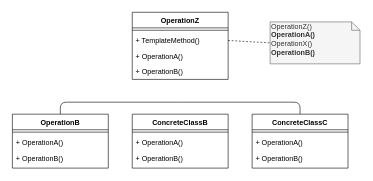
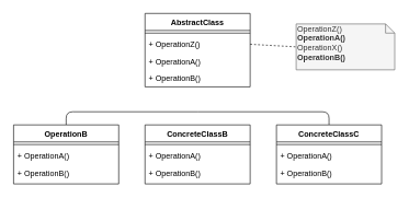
  <mxCell id="0" />
  <mxCell id="1" parent="0" />
  <mxCell id="2" value="" style="endArrow=none;html=1;exitX=0.5;exitY=0;exitDx=0;exitDy=0;" edge="1" parent="1" source="10"><mxGeometry width="50" height="50" relative="1" as="geometry"><mxPoint x="60" y="150" as="sourcePoint" /><mxPoint x="300" y="170" as="targetPoint" /><Array as="points"><mxPoint x="100" y="170" /></Array></mxGeometry></mxCell>
  <mxCell id="3" value="" style="endArrow=none;html=1;exitX=0.5;exitY=0;exitDx=0;exitDy=0;" edge="1" parent="1" source="14"><mxGeometry width="50" height="50" relative="1" as="geometry"><mxPoint x="480" y="145" as="sourcePoint" /><mxPoint x="300" y="170" as="targetPoint" /><Array as="points"><mxPoint x="500" y="170" /></Array></mxGeometry></mxCell>
  <mxCell id="4" value="OperationZ()&lt;br&gt;&lt;span&gt;&lt;b&gt;OperationA()&lt;/b&gt;&lt;br&gt;OperationX()&lt;br&gt;&lt;b&gt;OperationB()&lt;/b&gt;&lt;br&gt;&lt;/span&gt;" style="shape=note;whiteSpace=wrap;html=1;size=14;verticalAlign=top;align=left;spacingTop=-6;fillColor=#f5f5f5;strokeColor=#666666;fontColor=#333333;" vertex="1" parent="1"><mxGeometry x="450" y="36" width="150" height="70" as="geometry" /></mxCell>
  <mxCell id="5" value="" style="endArrow=none;dashed=1;html=1;entryX=0;entryY=0.5;entryDx=0;entryDy=0;entryPerimeter=0;exitX=1;exitY=0.5;exitDx=0;exitDy=0;" edge="1" parent="1" source="20" target="4"><mxGeometry width="50" height="50" relative="1" as="geometry"><mxPoint x="400" y="130" as="sourcePoint" /><mxPoint x="450" y="80" as="targetPoint" /></mxGeometry></mxCell>
  <mxCell id="6" value="ConcreteClassB" style="swimlane;fontStyle=1;align=center;verticalAlign=top;childLayout=stackLayout;horizontal=1;startSize=26;horizontalStack=0;resizeParent=1;resizeLast=0;collapsible=1;marginBottom=0;rounded=0;shadow=0;strokeWidth=1;" vertex="1" parent="1"><mxGeometry x="220" y="190" width="160" height="90" as="geometry"><mxRectangle x="340" y="380" width="170" height="26" as="alternateBounds" /></mxGeometry></mxCell>
  <mxCell id="7" value="" style="line;html=1;strokeWidth=1;align=left;verticalAlign=middle;spacingTop=-1;spacingLeft=3;spacingRight=3;rotatable=0;labelPosition=right;points=[];portConstraint=eastwest;" vertex="1" parent="6"><mxGeometry y="26" width="160" height="8" as="geometry" /></mxCell>
  <mxCell id="8" value="+ OperationA()" style="text;align=left;verticalAlign=top;spacingLeft=4;spacingRight=4;overflow=hidden;rotatable=0;points=[[0,0.5],[1,0.5]];portConstraint=eastwest;" vertex="1" parent="6"><mxGeometry y="34" width="160" height="26" as="geometry" /></mxCell>
  <mxCell id="9" value="+ OperationB()" style="text;align=left;verticalAlign=top;spacingLeft=4;spacingRight=4;overflow=hidden;rotatable=0;points=[[0,0.5],[1,0.5]];portConstraint=eastwest;" vertex="1" parent="6"><mxGeometry y="60" width="160" height="26" as="geometry" /></mxCell>
  <mxCell id="10" value="OperationB" style="swimlane;fontStyle=1;align=center;verticalAlign=top;childLayout=stackLayout;horizontal=1;startSize=26;horizontalStack=0;resizeParent=1;resizeLast=0;collapsible=1;marginBottom=0;rounded=0;shadow=0;strokeWidth=1;" vertex="1" parent="1"><mxGeometry x="20" y="190" width="160" height="90" as="geometry"><mxRectangle x="340" y="380" width="170" height="26" as="alternateBounds" /></mxGeometry></mxCell>
  <mxCell id="11" value="" style="line;html=1;strokeWidth=1;align=left;verticalAlign=middle;spacingTop=-1;spacingLeft=3;spacingRight=3;rotatable=0;labelPosition=right;points=[];portConstraint=eastwest;" vertex="1" parent="10"><mxGeometry y="26" width="160" height="8" as="geometry" /></mxCell>
  <mxCell id="12" value="+ OperationA()" style="text;align=left;verticalAlign=top;spacingLeft=4;spacingRight=4;overflow=hidden;rotatable=0;points=[[0,0.5],[1,0.5]];portConstraint=eastwest;" vertex="1" parent="10"><mxGeometry y="34" width="160" height="26" as="geometry" /></mxCell>
  <mxCell id="13" value="+ OperationB()" style="text;align=left;verticalAlign=top;spacingLeft=4;spacingRight=4;overflow=hidden;rotatable=0;points=[[0,0.5],[1,0.5]];portConstraint=eastwest;" vertex="1" parent="10"><mxGeometry y="60" width="160" height="26" as="geometry" /></mxCell>
  <mxCell id="14" value="ConcreteClassC" style="swimlane;fontStyle=1;align=center;verticalAlign=top;childLayout=stackLayout;horizontal=1;startSize=26;horizontalStack=0;resizeParent=1;resizeLast=0;collapsible=1;marginBottom=0;rounded=0;shadow=0;strokeWidth=1;" vertex="1" parent="1"><mxGeometry x="420" y="190" width="160" height="90" as="geometry"><mxRectangle x="340" y="380" width="170" height="26" as="alternateBounds" /></mxGeometry></mxCell>
  <mxCell id="15" value="" style="line;html=1;strokeWidth=1;align=left;verticalAlign=middle;spacingTop=-1;spacingLeft=3;spacingRight=3;rotatable=0;labelPosition=right;points=[];portConstraint=eastwest;" vertex="1" parent="14"><mxGeometry y="26" width="160" height="8" as="geometry" /></mxCell>
  <mxCell id="16" value="+ OperationA()" style="text;align=left;verticalAlign=top;spacingLeft=4;spacingRight=4;overflow=hidden;rotatable=0;points=[[0,0.5],[1,0.5]];portConstraint=eastwest;" vertex="1" parent="14"><mxGeometry y="34" width="160" height="26" as="geometry" /></mxCell>
  <mxCell id="17" value="+ OperationB()" style="text;align=left;verticalAlign=top;spacingLeft=4;spacingRight=4;overflow=hidden;rotatable=0;points=[[0,0.5],[1,0.5]];portConstraint=eastwest;" vertex="1" parent="14"><mxGeometry y="60" width="160" height="26" as="geometry" /></mxCell>
- <mxCell id="18" value="OperationZ" style="swimlane;fontStyle=1;align=center;verticalAlign=top;childLayout=stackLayout;horizontal=1;startSize=26;horizontalStack=0;resizeParent=1;resizeLast=0;collapsible=1;marginBottom=0;rounded=0;shadow=0;strokeWidth=1;" vertex="1" parent="1"><mxGeometry x="220" y="20" width="160" height="112" as="geometry"><mxRectangle x="340" y="380" width="170" height="26" as="alternateBounds" /></mxGeometry></mxCell>
+ <mxCell id="18" value="AbstractClass" style="swimlane;fontStyle=1;align=center;verticalAlign=top;childLayout=stackLayout;horizontal=1;startSize=26;horizontalStack=0;resizeParent=1;resizeLast=0;collapsible=1;marginBottom=0;rounded=0;shadow=0;strokeWidth=1;" vertex="1" parent="1"><mxGeometry x="220" y="20" width="160" height="112" as="geometry"><mxRectangle x="340" y="380" width="170" height="26" as="alternateBounds" /></mxGeometry></mxCell>
  <mxCell id="19" value="" style="line;html=1;strokeWidth=1;align=left;verticalAlign=middle;spacingTop=-1;spacingLeft=3;spacingRight=3;rotatable=0;labelPosition=right;points=[];portConstraint=eastwest;" vertex="1" parent="18"><mxGeometry y="26" width="160" height="8" as="geometry" /></mxCell>
- <mxCell id="20" value="+ TemplateMethod()" style="text;align=left;verticalAlign=top;spacingLeft=4;spacingRight=4;overflow=hidden;rotatable=0;points=[[0,0.5],[1,0.5]];portConstraint=eastwest;" vertex="1" parent="18"><mxGeometry y="34" width="160" height="26" as="geometry" /></mxCell>
+ <mxCell id="20" value="+ OperationZ()" style="text;align=left;verticalAlign=top;spacingLeft=4;spacingRight=4;overflow=hidden;rotatable=0;points=[[0,0.5],[1,0.5]];portConstraint=eastwest;" vertex="1" parent="18"><mxGeometry y="34" width="160" height="26" as="geometry" /></mxCell>
  <mxCell id="21" value="+ OperationA()" style="text;align=left;verticalAlign=top;spacingLeft=4;spacingRight=4;overflow=hidden;rotatable=0;points=[[0,0.5],[1,0.5]];portConstraint=eastwest;" vertex="1" parent="18"><mxGeometry y="60" width="160" height="26" as="geometry" /></mxCell>
  <mxCell id="22" value="+ OperationB()" style="text;align=left;verticalAlign=top;spacingLeft=4;spacingRight=4;overflow=hidden;rotatable=0;points=[[0,0.5],[1,0.5]];portConstraint=eastwest;" vertex="1" parent="18"><mxGeometry y="86" width="160" height="26" as="geometry" /></mxCell>
